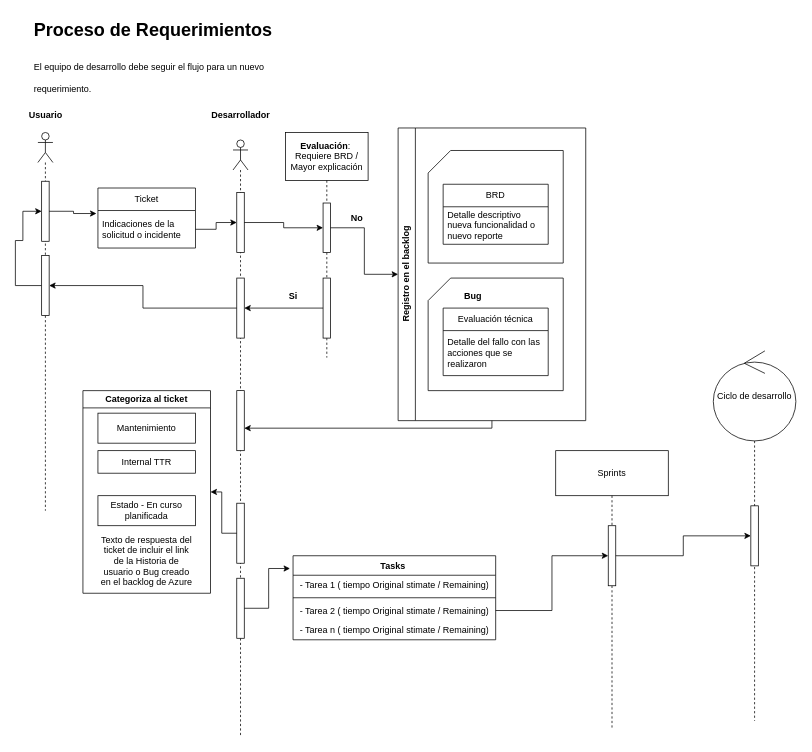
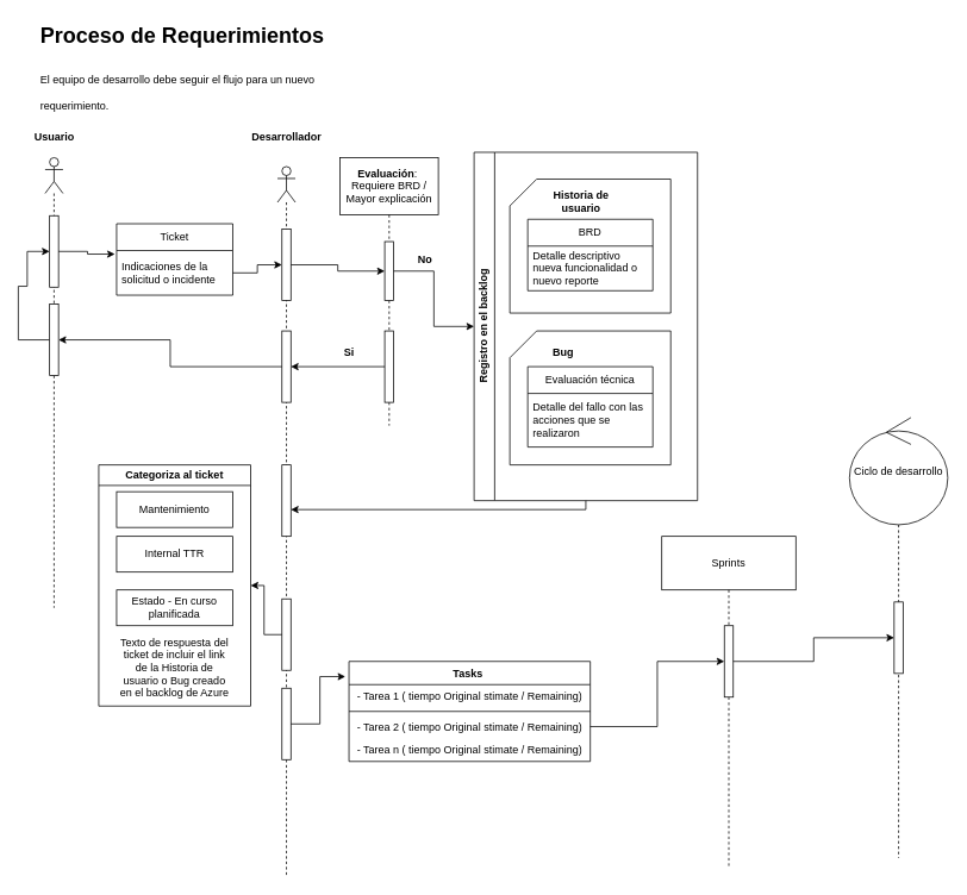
  <mxCell id="0" />
  <mxCell id="1" parent="0" />
  <mxCell id="2" value="&lt;h1&gt;&lt;span style=&quot;background-color: initial;&quot;&gt;Proceso de Requerimientos&lt;/span&gt;&lt;/h1&gt;&lt;h1&gt;&lt;span style=&quot;background-color: initial; font-size: 12px; font-weight: normal;&quot;&gt;El equipo de desarrollo debe seguir el flujo para un nuevo requerimiento.&lt;/span&gt;&lt;br&gt;&lt;/h1&gt;" style="text;html=1;spacing=5;spacingTop=-20;whiteSpace=wrap;overflow=hidden;rounded=0;" vertex="1" parent="1"><mxGeometry x="40" y="20" width="370" height="120" as="geometry" /></mxCell>
  <mxCell id="3" value="Ticket" style="swimlane;fontStyle=0;childLayout=stackLayout;horizontal=1;startSize=30;horizontalStack=0;resizeParent=1;resizeParentMax=0;resizeLast=0;collapsible=1;marginBottom=0;whiteSpace=wrap;html=1;" vertex="1" parent="1"><mxGeometry x="130" y="250" width="130" height="80" as="geometry" /></mxCell>
  <mxCell id="4" value="Indicaciones de la solicitud o incidente" style="text;strokeColor=none;fillColor=none;align=left;verticalAlign=middle;spacingLeft=4;spacingRight=4;overflow=hidden;points=[[0,0.5],[1,0.5]];portConstraint=eastwest;rotatable=0;whiteSpace=wrap;html=1;" vertex="1" parent="3"><mxGeometry y="30" width="130" height="50" as="geometry" /></mxCell>
  <mxCell id="5" value="" style="group" vertex="1" connectable="0" parent="1"><mxGeometry x="570" y="200" width="180" height="170" as="geometry" /></mxCell>
  <mxCell id="6" value="" style="group" vertex="1" connectable="0" parent="5"><mxGeometry width="180" height="150" as="geometry" /></mxCell>
  <mxCell id="7" value="" style="shape=card;whiteSpace=wrap;html=1;" vertex="1" parent="6"><mxGeometry width="180" height="150" as="geometry" /></mxCell>
+ <mxCell id="8" value="Historia de usuario" style="text;html=1;align=center;verticalAlign=middle;whiteSpace=wrap;rounded=0;fontStyle=1" vertex="1" parent="6"><mxGeometry x="30" y="10" width="100" height="30" as="geometry" /></mxCell>
  <mxCell id="9" value="BRD" style="swimlane;fontStyle=0;childLayout=stackLayout;horizontal=1;startSize=30;horizontalStack=0;resizeParent=1;resizeParentMax=0;resizeLast=0;collapsible=1;marginBottom=0;whiteSpace=wrap;html=1;" vertex="1" parent="6"><mxGeometry x="20" y="45" width="140" height="80" as="geometry" /></mxCell>
  <mxCell id="10" value="Detalle descriptivo nueva funcionalidad o nuevo reporte" style="text;strokeColor=none;fillColor=none;align=left;verticalAlign=middle;spacingLeft=4;spacingRight=4;overflow=hidden;points=[[0,0.5],[1,0.5]];portConstraint=eastwest;rotatable=0;whiteSpace=wrap;html=1;" vertex="1" parent="9"><mxGeometry y="30" width="140" height="50" as="geometry" /></mxCell>
  <mxCell id="11" value="" style="group" vertex="1" connectable="0" parent="1"><mxGeometry x="570" y="370" width="180" height="166" as="geometry" /></mxCell>
  <mxCell id="12" value="" style="shape=card;whiteSpace=wrap;html=1;" vertex="1" parent="11"><mxGeometry width="180" height="150" as="geometry" /></mxCell>
  <mxCell id="13" value="Bug" style="text;html=1;align=center;verticalAlign=middle;whiteSpace=wrap;rounded=0;fontStyle=1" vertex="1" parent="11"><mxGeometry x="30" y="10" width="60" height="30" as="geometry" /></mxCell>
  <mxCell id="14" value="Evaluación técnica" style="swimlane;fontStyle=0;childLayout=stackLayout;horizontal=1;startSize=30;horizontalStack=0;resizeParent=1;resizeParentMax=0;resizeLast=0;collapsible=1;marginBottom=0;whiteSpace=wrap;html=1;" vertex="1" parent="11"><mxGeometry x="20" y="40" width="140" height="90" as="geometry" /></mxCell>
  <mxCell id="15" value="Detalle del fallo con las acciones que se realizaron" style="text;strokeColor=none;fillColor=none;align=left;verticalAlign=middle;spacingLeft=4;spacingRight=4;overflow=hidden;points=[[0,0.5],[1,0.5]];portConstraint=eastwest;rotatable=0;whiteSpace=wrap;html=1;" vertex="1" parent="14"><mxGeometry y="30" width="140" height="60" as="geometry" /></mxCell>
  <mxCell id="16" value="" style="shape=umlLifeline;perimeter=lifelinePerimeter;whiteSpace=wrap;html=1;container=1;dropTarget=0;collapsible=0;recursiveResize=0;outlineConnect=0;portConstraint=eastwest;newEdgeStyle={&quot;curved&quot;:0,&quot;rounded&quot;:0};participant=umlActor;" vertex="1" parent="1"><mxGeometry x="50" y="176" width="20" height="504" as="geometry" /></mxCell>
  <mxCell id="17" value="" style="html=1;points=[[0,0,0,0,5],[0,1,0,0,-5],[1,0,0,0,5],[1,1,0,0,-5]];perimeter=orthogonalPerimeter;outlineConnect=0;targetShapes=umlLifeline;portConstraint=eastwest;newEdgeStyle={&quot;curved&quot;:0,&quot;rounded&quot;:0};" vertex="1" parent="16"><mxGeometry x="5" y="65" width="10" height="80" as="geometry" /></mxCell>
  <mxCell id="18" style="edgeStyle=orthogonalEdgeStyle;rounded=0;orthogonalLoop=1;jettySize=auto;html=1;curved=0;" edge="1" parent="16" source="19" target="17"><mxGeometry relative="1" as="geometry"><Array as="points"><mxPoint x="-30" y="204" /><mxPoint x="-30" y="144" /><mxPoint x="-20" y="144" /><mxPoint x="-20" y="105" /></Array></mxGeometry></mxCell>
  <mxCell id="19" value="" style="html=1;points=[[0,0,0,0,5],[0,1,0,0,-5],[1,0,0,0,5],[1,1,0,0,-5]];perimeter=orthogonalPerimeter;outlineConnect=0;targetShapes=umlLifeline;portConstraint=eastwest;newEdgeStyle={&quot;curved&quot;:0,&quot;rounded&quot;:0};" vertex="1" parent="16"><mxGeometry x="5" y="164" width="10" height="80" as="geometry" /></mxCell>
  <mxCell id="20" value="" style="shape=umlLifeline;perimeter=lifelinePerimeter;whiteSpace=wrap;html=1;container=1;dropTarget=0;collapsible=0;recursiveResize=0;outlineConnect=0;portConstraint=eastwest;newEdgeStyle={&quot;curved&quot;:0,&quot;rounded&quot;:0};participant=umlActor;" vertex="1" parent="1"><mxGeometry x="310" y="186" width="20" height="794" as="geometry" /></mxCell>
  <mxCell id="21" value="" style="html=1;points=[[0,0,0,0,5],[0,1,0,0,-5],[1,0,0,0,5],[1,1,0,0,-5]];perimeter=orthogonalPerimeter;outlineConnect=0;targetShapes=umlLifeline;portConstraint=eastwest;newEdgeStyle={&quot;curved&quot;:0,&quot;rounded&quot;:0};" vertex="1" parent="20"><mxGeometry x="5" y="70" width="10" height="80" as="geometry" /></mxCell>
  <mxCell id="22" value="" style="html=1;points=[[0,0,0,0,5],[0,1,0,0,-5],[1,0,0,0,5],[1,1,0,0,-5]];perimeter=orthogonalPerimeter;outlineConnect=0;targetShapes=umlLifeline;portConstraint=eastwest;newEdgeStyle={&quot;curved&quot;:0,&quot;rounded&quot;:0};" vertex="1" parent="20"><mxGeometry x="5" y="334" width="10" height="80" as="geometry" /></mxCell>
  <mxCell id="23" value="" style="html=1;points=[[0,0,0,0,5],[0,1,0,0,-5],[1,0,0,0,5],[1,1,0,0,-5]];perimeter=orthogonalPerimeter;outlineConnect=0;targetShapes=umlLifeline;portConstraint=eastwest;newEdgeStyle={&quot;curved&quot;:0,&quot;rounded&quot;:0};" vertex="1" parent="20"><mxGeometry x="5" y="484" width="10" height="80" as="geometry" /></mxCell>
  <mxCell id="24" value="" style="html=1;points=[[0,0,0,0,5],[0,1,0,0,-5],[1,0,0,0,5],[1,1,0,0,-5]];perimeter=orthogonalPerimeter;outlineConnect=0;targetShapes=umlLifeline;portConstraint=eastwest;newEdgeStyle={&quot;curved&quot;:0,&quot;rounded&quot;:0};" vertex="1" parent="20"><mxGeometry x="5" y="184" width="10" height="80" as="geometry" /></mxCell>
  <mxCell id="25" value="" style="html=1;points=[[0,0,0,0,5],[0,1,0,0,-5],[1,0,0,0,5],[1,1,0,0,-5]];perimeter=orthogonalPerimeter;outlineConnect=0;targetShapes=umlLifeline;portConstraint=eastwest;newEdgeStyle={&quot;curved&quot;:0,&quot;rounded&quot;:0};" vertex="1" parent="20"><mxGeometry x="5" y="584" width="10" height="80" as="geometry" /></mxCell>
  <mxCell id="26" value="Usuario" style="text;align=center;fontStyle=1;verticalAlign=middle;spacingLeft=3;spacingRight=3;strokeColor=none;rotatable=0;points=[[0,0.5],[1,0.5]];portConstraint=eastwest;html=1;" vertex="1" parent="1"><mxGeometry x="20" y="140" width="80" height="26" as="geometry" /></mxCell>
  <mxCell id="27" value="Desarrollador" style="text;align=center;fontStyle=1;verticalAlign=middle;spacingLeft=3;spacingRight=3;strokeColor=none;rotatable=0;points=[[0,0.5],[1,0.5]];portConstraint=eastwest;html=1;" vertex="1" parent="1"><mxGeometry x="280" y="140" width="80" height="26" as="geometry" /></mxCell>
  <mxCell id="28" style="edgeStyle=orthogonalEdgeStyle;rounded=0;orthogonalLoop=1;jettySize=auto;html=1;curved=0;entryX=-0.015;entryY=0.08;entryDx=0;entryDy=0;entryPerimeter=0;" edge="1" parent="1" source="17" target="4"><mxGeometry relative="1" as="geometry" /></mxCell>
  <mxCell id="29" style="edgeStyle=orthogonalEdgeStyle;rounded=0;orthogonalLoop=1;jettySize=auto;html=1;" edge="1" parent="1" source="4" target="21"><mxGeometry relative="1" as="geometry" /></mxCell>
  <mxCell id="30" style="edgeStyle=orthogonalEdgeStyle;rounded=0;orthogonalLoop=1;jettySize=auto;html=1;" edge="1" parent="1" source="31" target="22"><mxGeometry relative="1" as="geometry"><Array as="points"><mxPoint x="655" y="570" /></Array></mxGeometry></mxCell>
  <mxCell id="31" value="Registro en el backlog" style="swimlane;horizontal=0;whiteSpace=wrap;html=1;" vertex="1" parent="1"><mxGeometry x="530" y="170" width="250" height="390" as="geometry" /></mxCell>
  <mxCell id="32" value="" style="group" vertex="1" connectable="0" parent="1"><mxGeometry x="110" y="520" width="170" height="270" as="geometry" /></mxCell>
  <mxCell id="33" value="Mantenimiento" style="rounded=0;whiteSpace=wrap;html=1;" vertex="1" parent="32"><mxGeometry x="20" y="30" width="130" height="40" as="geometry" /></mxCell>
- <mxCell id="34" value="Internal TTR" style="rounded=0;whiteSpace=wrap;html=1;" vertex="1" parent="32"><mxGeometry x="20" y="80" width="130" height="30" as="geometry" /></mxCell>
+ <mxCell id="34" value="Internal TTR" style="rounded=0;whiteSpace=wrap;html=1;" vertex="1" parent="32"><mxGeometry x="20" y="80" width="130" height="40" as="geometry" /></mxCell>
  <mxCell id="35" value="Estado - En curso planificada" style="rounded=0;whiteSpace=wrap;html=1;" vertex="1" parent="32"><mxGeometry x="20" y="140" width="130" height="40" as="geometry" /></mxCell>
  <mxCell id="36" value="Categoriza al ticket" style="swimlane;whiteSpace=wrap;html=1;" vertex="1" parent="32"><mxGeometry width="170" height="270" as="geometry" /></mxCell>
  <mxCell id="37" value="Texto de respuesta del ticket de incluir el link de la Historia de usuario o Bug creado en el backlog de Azure" style="text;html=1;align=center;verticalAlign=middle;whiteSpace=wrap;rounded=0;" vertex="1" parent="36"><mxGeometry x="20" y="194" width="130" height="66" as="geometry" /></mxCell>
  <mxCell id="38" value="Sprints" style="shape=umlLifeline;perimeter=lifelinePerimeter;whiteSpace=wrap;html=1;container=1;dropTarget=0;collapsible=0;recursiveResize=0;outlineConnect=0;portConstraint=eastwest;newEdgeStyle={&quot;curved&quot;:0,&quot;rounded&quot;:0};size=60;" vertex="1" parent="1"><mxGeometry x="740" y="600" width="150" height="370" as="geometry" /></mxCell>
  <mxCell id="39" value="" style="html=1;points=[[0,0,0,0,5],[0,1,0,0,-5],[1,0,0,0,5],[1,1,0,0,-5]];perimeter=orthogonalPerimeter;outlineConnect=0;targetShapes=umlLifeline;portConstraint=eastwest;newEdgeStyle={&quot;curved&quot;:0,&quot;rounded&quot;:0};" vertex="1" parent="38"><mxGeometry x="70" y="100" width="10" height="80" as="geometry" /></mxCell>
  <mxCell id="40" value="Tasks&amp;nbsp;" style="swimlane;fontStyle=1;align=center;verticalAlign=top;childLayout=stackLayout;horizontal=1;startSize=26;horizontalStack=0;resizeParent=1;resizeParentMax=0;resizeLast=0;collapsible=1;marginBottom=0;whiteSpace=wrap;html=1;" vertex="1" parent="1"><mxGeometry x="390" y="740" width="270" height="112" as="geometry" /></mxCell>
  <mxCell id="41" value="&amp;nbsp;- Tarea 1 ( tiempo Original stimate / Remaining)" style="text;strokeColor=none;fillColor=none;align=left;verticalAlign=top;spacingLeft=4;spacingRight=4;overflow=hidden;rotatable=0;points=[[0,0.5],[1,0.5]];portConstraint=eastwest;whiteSpace=wrap;html=1;" vertex="1" parent="40"><mxGeometry y="26" width="270" height="26" as="geometry" /></mxCell>
  <mxCell id="42" value="" style="line;strokeWidth=1;fillColor=none;align=left;verticalAlign=middle;spacingTop=-1;spacingLeft=3;spacingRight=3;rotatable=0;labelPosition=right;points=[];portConstraint=eastwest;strokeColor=inherit;" vertex="1" parent="40"><mxGeometry y="52" width="270" height="8" as="geometry" /></mxCell>
  <mxCell id="43" value="&amp;nbsp;- Tarea 2 ( tiempo Original stimate / Remaining)" style="text;strokeColor=none;fillColor=none;align=left;verticalAlign=top;spacingLeft=4;spacingRight=4;overflow=hidden;rotatable=0;points=[[0,0.5],[1,0.5]];portConstraint=eastwest;whiteSpace=wrap;html=1;" vertex="1" parent="40"><mxGeometry y="60" width="270" height="26" as="geometry" /></mxCell>
  <mxCell id="44" value="&amp;nbsp;- Tarea n ( tiempo Original stimate / Remaining)" style="text;strokeColor=none;fillColor=none;align=left;verticalAlign=top;spacingLeft=4;spacingRight=4;overflow=hidden;rotatable=0;points=[[0,0.5],[1,0.5]];portConstraint=eastwest;whiteSpace=wrap;html=1;" vertex="1" parent="40"><mxGeometry y="86" width="270" height="26" as="geometry" /></mxCell>
  <mxCell id="45" value="&lt;b&gt;Evaluación&lt;/b&gt;:&amp;nbsp; &lt;br&gt;Requiere BRD / Mayor explicación" style="shape=umlLifeline;perimeter=lifelinePerimeter;whiteSpace=wrap;html=1;container=1;dropTarget=0;collapsible=0;recursiveResize=0;outlineConnect=0;portConstraint=eastwest;newEdgeStyle={&quot;curved&quot;:0,&quot;rounded&quot;:0};size=64;" vertex="1" parent="1"><mxGeometry x="380" y="176" width="110" height="300" as="geometry" /></mxCell>
  <mxCell id="46" value="" style="html=1;points=[[0,0,0,0,5],[0,1,0,0,-5],[1,0,0,0,5],[1,1,0,0,-5]];perimeter=orthogonalPerimeter;outlineConnect=0;targetShapes=umlLifeline;portConstraint=eastwest;newEdgeStyle={&quot;curved&quot;:0,&quot;rounded&quot;:0};" vertex="1" parent="45"><mxGeometry x="50" y="94" width="10" height="66" as="geometry" /></mxCell>
  <mxCell id="47" value="" style="html=1;points=[[0,0,0,0,5],[0,1,0,0,-5],[1,0,0,0,5],[1,1,0,0,-5]];perimeter=orthogonalPerimeter;outlineConnect=0;targetShapes=umlLifeline;portConstraint=eastwest;newEdgeStyle={&quot;curved&quot;:0,&quot;rounded&quot;:0};" vertex="1" parent="45"><mxGeometry x="50" y="194" width="10" height="80" as="geometry" /></mxCell>
  <mxCell id="48" style="edgeStyle=orthogonalEdgeStyle;rounded=0;orthogonalLoop=1;jettySize=auto;html=1;curved=0;" edge="1" parent="1" source="21" target="46"><mxGeometry relative="1" as="geometry" /></mxCell>
  <mxCell id="49" style="edgeStyle=orthogonalEdgeStyle;rounded=0;orthogonalLoop=1;jettySize=auto;html=1;curved=0;" edge="1" parent="1" source="47" target="24"><mxGeometry relative="1" as="geometry" /></mxCell>
  <mxCell id="50" style="edgeStyle=orthogonalEdgeStyle;rounded=0;orthogonalLoop=1;jettySize=auto;html=1;curved=0;" edge="1" parent="1" source="24" target="19"><mxGeometry relative="1" as="geometry" /></mxCell>
  <mxCell id="51" style="edgeStyle=orthogonalEdgeStyle;rounded=0;orthogonalLoop=1;jettySize=auto;html=1;curved=0;entryX=0;entryY=0.5;entryDx=0;entryDy=0;" edge="1" parent="1" source="46" target="31"><mxGeometry relative="1" as="geometry" /></mxCell>
  <mxCell id="52" style="edgeStyle=orthogonalEdgeStyle;rounded=0;orthogonalLoop=1;jettySize=auto;html=1;curved=0;entryX=1;entryY=0.5;entryDx=0;entryDy=0;" edge="1" parent="1" source="23" target="36"><mxGeometry relative="1" as="geometry" /></mxCell>
  <mxCell id="53" value="No" style="text;align=center;fontStyle=1;verticalAlign=middle;spacingLeft=3;spacingRight=3;strokeColor=none;rotatable=0;points=[[0,0.5],[1,0.5]];portConstraint=eastwest;html=1;" vertex="1" parent="1"><mxGeometry x="460" y="277" width="30" height="26" as="geometry" /></mxCell>
  <mxCell id="54" value="Si" style="text;align=center;fontStyle=1;verticalAlign=middle;spacingLeft=3;spacingRight=3;strokeColor=none;rotatable=0;points=[[0,0.5],[1,0.5]];portConstraint=eastwest;html=1;" vertex="1" parent="1"><mxGeometry x="370" y="381" width="40" height="26" as="geometry" /></mxCell>
  <mxCell id="55" style="edgeStyle=orthogonalEdgeStyle;rounded=0;orthogonalLoop=1;jettySize=auto;html=1;" edge="1" parent="1" source="43" target="39"><mxGeometry relative="1" as="geometry" /></mxCell>
  <mxCell id="56" style="edgeStyle=orthogonalEdgeStyle;rounded=0;orthogonalLoop=1;jettySize=auto;html=1;curved=0;entryX=-0.015;entryY=0.152;entryDx=0;entryDy=0;entryPerimeter=0;" edge="1" parent="1" source="25" target="40"><mxGeometry relative="1" as="geometry" /></mxCell>
  <mxCell id="57" value="Ciclo de desarrollo" style="shape=umlLifeline;perimeter=lifelinePerimeter;whiteSpace=wrap;html=1;container=1;dropTarget=0;collapsible=0;recursiveResize=0;outlineConnect=0;portConstraint=eastwest;newEdgeStyle={&quot;curved&quot;:0,&quot;rounded&quot;:0};participant=umlControl;size=120;" vertex="1" parent="1"><mxGeometry x="950" y="467" width="110" height="493" as="geometry" /></mxCell>
  <mxCell id="58" value="" style="html=1;points=[[0,0,0,0,5],[0,1,0,0,-5],[1,0,0,0,5],[1,1,0,0,-5]];perimeter=orthogonalPerimeter;outlineConnect=0;targetShapes=umlLifeline;portConstraint=eastwest;newEdgeStyle={&quot;curved&quot;:0,&quot;rounded&quot;:0};" vertex="1" parent="57"><mxGeometry x="50" y="206.5" width="10" height="80" as="geometry" /></mxCell>
  <mxCell id="59" style="edgeStyle=orthogonalEdgeStyle;rounded=0;orthogonalLoop=1;jettySize=auto;html=1;curved=0;" edge="1" parent="1" source="39" target="58"><mxGeometry relative="1" as="geometry" /></mxCell>
